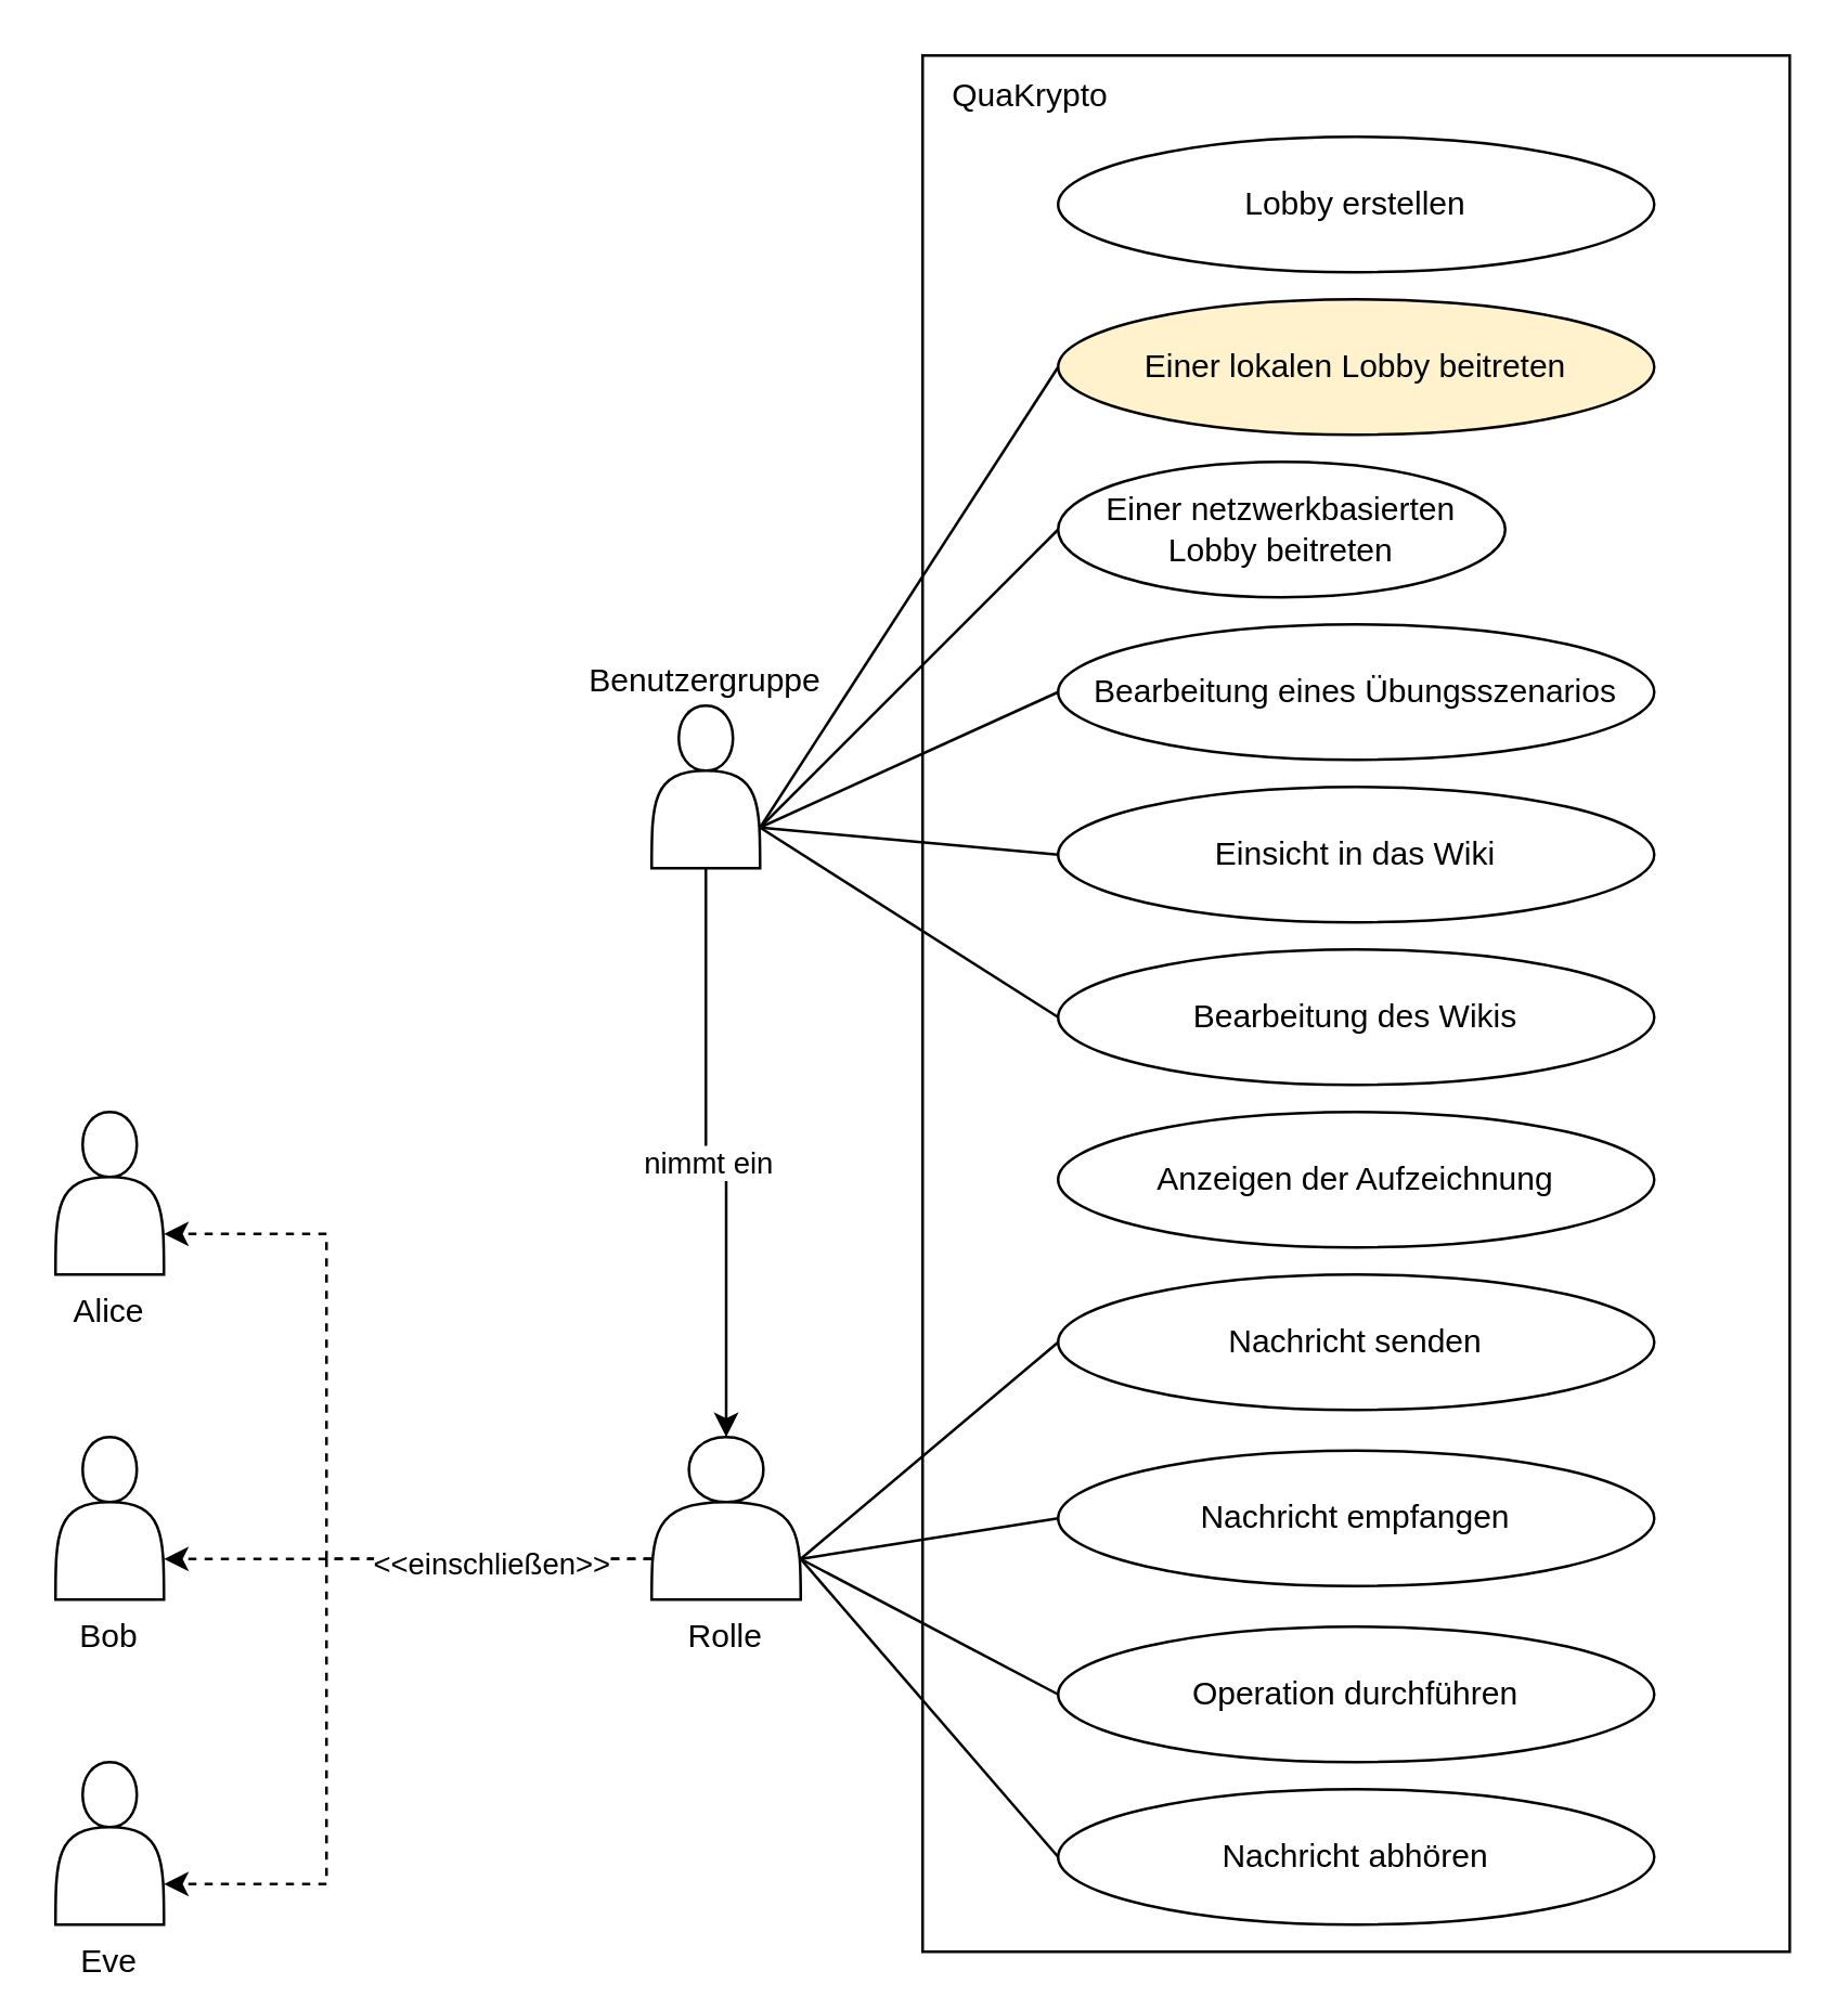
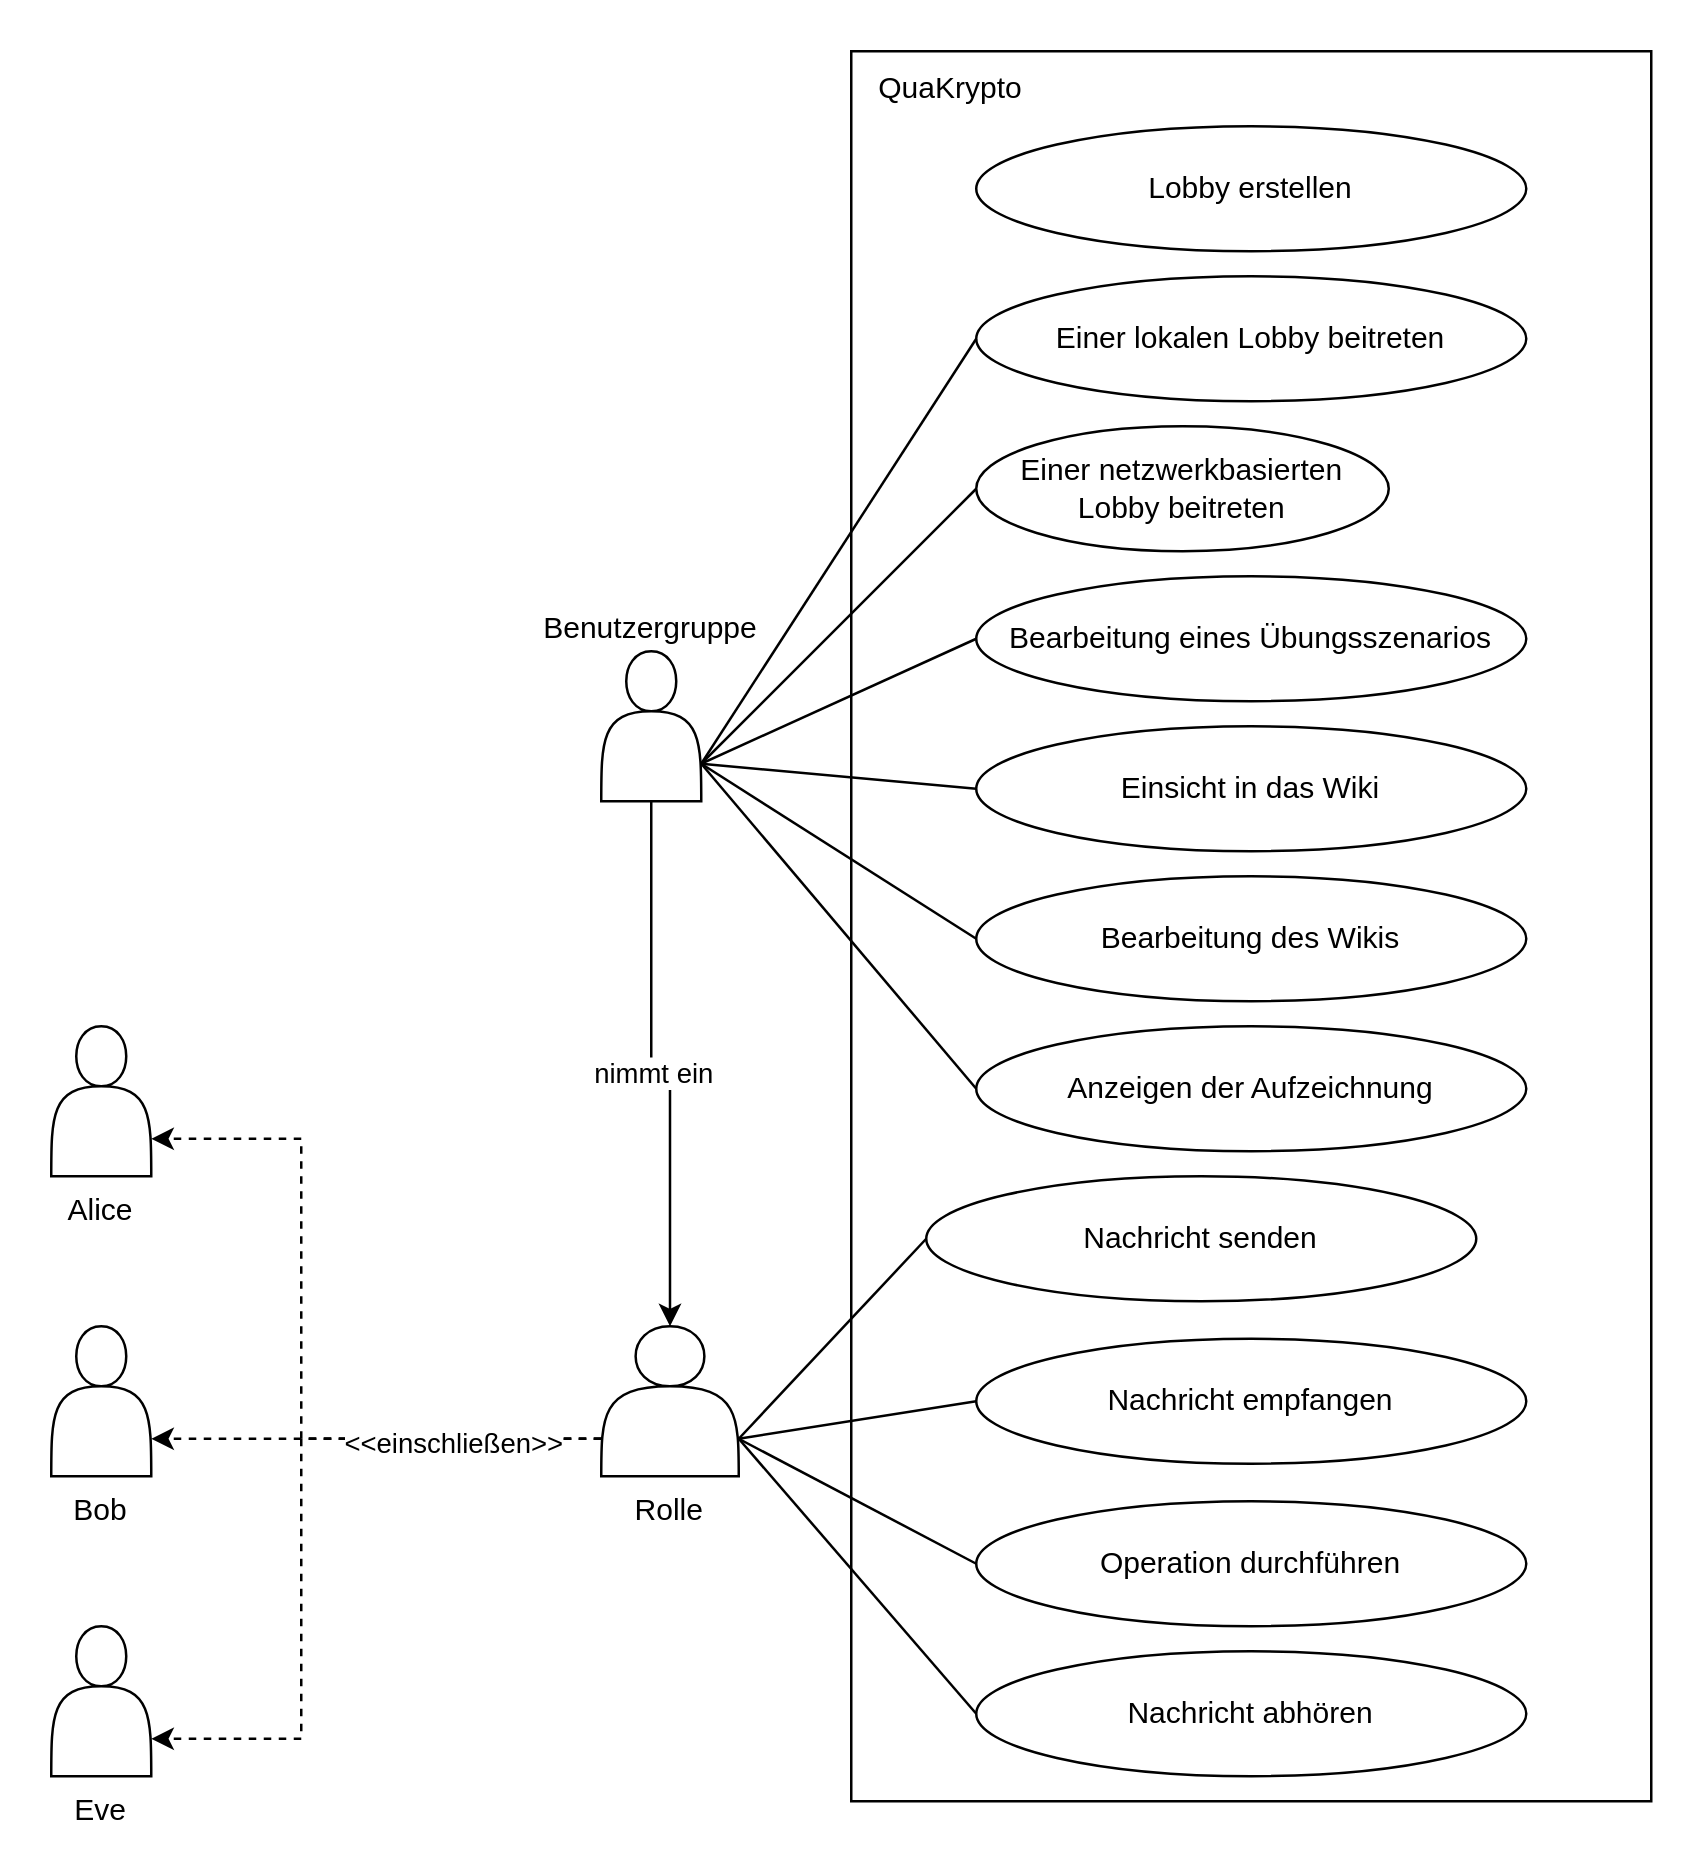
  <mxCell id="0" />
  <mxCell id="1" parent="0" />
  <mxCell id="2" style="edgeStyle=orthogonalEdgeStyle;rounded=0;orthogonalLoop=1;jettySize=auto;html=1;exitX=0;exitY=0.75;exitDx=0;exitDy=0;entryX=1;entryY=0.75;entryDx=0;entryDy=0;dashed=1;" parent="1" source="6" target="7" edge="1"><mxGeometry relative="1" as="geometry"><Array as="points"><mxPoint x="120" y="575" /><mxPoint x="120" y="455" /></Array></mxGeometry></mxCell>
  <mxCell id="3" style="edgeStyle=orthogonalEdgeStyle;rounded=0;orthogonalLoop=1;jettySize=auto;html=1;exitX=0;exitY=0.75;exitDx=0;exitDy=0;entryX=1;entryY=0.75;entryDx=0;entryDy=0;dashed=1;" parent="1" source="6" target="8" edge="1"><mxGeometry relative="1" as="geometry" /></mxCell>
  <mxCell id="4" style="edgeStyle=orthogonalEdgeStyle;rounded=0;orthogonalLoop=1;jettySize=auto;html=1;exitX=0;exitY=0.75;exitDx=0;exitDy=0;entryX=1;entryY=0.75;entryDx=0;entryDy=0;dashed=1;" parent="1" source="6" target="9" edge="1"><mxGeometry relative="1" as="geometry"><Array as="points"><mxPoint x="120" y="575" /><mxPoint x="120" y="695" /></Array></mxGeometry></mxCell>
  <mxCell id="5" value="&amp;lt;&amp;lt;einschließen&amp;gt;&amp;gt;" style="edgeLabel;html=1;align=center;verticalAlign=middle;resizable=0;points=[];" parent="4" vertex="1" connectable="0"><mxGeometry x="-0.671" y="1" relative="1" as="geometry"><mxPoint x="-11" as="offset" /></mxGeometry></mxCell>
  <mxCell id="6" value="Rolle" style="shape=actor;whiteSpace=wrap;html=1;labelPosition=center;verticalLabelPosition=bottom;align=center;verticalAlign=top;" parent="1" vertex="1"><mxGeometry x="240" y="530" width="55" height="60" as="geometry" /></mxCell>
  <mxCell id="7" value="Alice" style="shape=actor;whiteSpace=wrap;html=1;labelPosition=center;verticalLabelPosition=bottom;align=center;verticalAlign=top;" parent="1" vertex="1"><mxGeometry x="20" y="410" width="40" height="60" as="geometry" /></mxCell>
  <mxCell id="8" value="Bob" style="shape=actor;whiteSpace=wrap;html=1;labelPosition=center;verticalLabelPosition=bottom;align=center;verticalAlign=top;" parent="1" vertex="1"><mxGeometry x="20" y="530" width="40" height="60" as="geometry" /></mxCell>
  <mxCell id="9" value="Eve" style="shape=actor;whiteSpace=wrap;html=1;labelPosition=center;verticalLabelPosition=bottom;align=center;verticalAlign=top;" parent="1" vertex="1"><mxGeometry x="20" y="650" width="40" height="60" as="geometry" /></mxCell>
  <mxCell id="10" value="" style="rounded=0;whiteSpace=wrap;html=1;" parent="1" vertex="1"><mxGeometry x="340" y="20" width="320" height="700" as="geometry" /></mxCell>
  <mxCell id="11" value="QuaKrypto" style="text;html=1;strokeColor=none;fillColor=none;align=center;verticalAlign=middle;whiteSpace=wrap;rounded=0;" parent="1" vertex="1"><mxGeometry x="350" y="20" width="60" height="30" as="geometry" /></mxCell>
  <mxCell id="12" value="Einsicht in das Wiki" style="ellipse;whiteSpace=wrap;html=1;" parent="1" vertex="1"><mxGeometry x="390" y="290" width="220" height="50" as="geometry" /></mxCell>
  <mxCell id="13" value="Bearbeitung des Wikis" style="ellipse;whiteSpace=wrap;html=1;" parent="1" vertex="1"><mxGeometry x="390" y="350" width="220" height="50" as="geometry" /></mxCell>
- <mxCell id="14" value="Nachricht senden" style="ellipse;whiteSpace=wrap;html=1;" parent="1" vertex="1"><mxGeometry x="390" y="470" width="220" height="50" as="geometry" /></mxCell>
+ <mxCell id="14" value="Nachricht senden" style="ellipse;whiteSpace=wrap;html=1;" parent="1" vertex="1"><mxGeometry x="370" y="470" width="220" height="50" as="geometry" /></mxCell>
  <mxCell id="15" style="edgeStyle=orthogonalEdgeStyle;rounded=0;orthogonalLoop=1;jettySize=auto;html=1;exitX=0.5;exitY=1;exitDx=0;exitDy=0;entryX=0.5;entryY=0;entryDx=0;entryDy=0;" parent="1" source="19" target="6" edge="1"><mxGeometry relative="1" as="geometry" /></mxCell>
  <mxCell id="16" value="nimmt ein" style="edgeLabel;html=1;align=center;verticalAlign=middle;resizable=0;points=[];" parent="15" vertex="1" connectable="0"><mxGeometry x="-0.342" y="3" relative="1" as="geometry"><mxPoint x="-3" y="36" as="offset" /></mxGeometry></mxCell>
  <mxCell id="17" style="rounded=0;orthogonalLoop=1;jettySize=auto;html=1;exitX=1;exitY=0.75;exitDx=0;exitDy=0;entryX=0;entryY=0.5;entryDx=0;entryDy=0;endArrow=none;endFill=0;" parent="1" source="19" target="12" edge="1"><mxGeometry relative="1" as="geometry" /></mxCell>
  <mxCell id="18" style="rounded=0;orthogonalLoop=1;jettySize=auto;html=1;exitX=1;exitY=0.75;exitDx=0;exitDy=0;entryX=0;entryY=0.5;entryDx=0;entryDy=0;endArrow=none;endFill=0;" parent="1" source="19" target="13" edge="1"><mxGeometry relative="1" as="geometry" /></mxCell>
  <mxCell id="19" value="Benutzergruppe" style="shape=actor;whiteSpace=wrap;html=1;labelPosition=center;verticalLabelPosition=top;align=center;verticalAlign=bottom;" parent="1" vertex="1"><mxGeometry x="240" y="260" width="40" height="60" as="geometry" /></mxCell>
  <mxCell id="20" value="Nachricht empfangen" style="ellipse;whiteSpace=wrap;html=1;" parent="1" vertex="1"><mxGeometry x="390" y="535" width="220" height="50" as="geometry" /></mxCell>
  <mxCell id="21" value="Anzeigen der Aufzeichnung" style="ellipse;whiteSpace=wrap;html=1;" parent="1" vertex="1"><mxGeometry x="390" y="410" width="220" height="50" as="geometry" /></mxCell>
- <mxCell id="22" value="Einer lokalen Lobby beitreten" style="ellipse;whiteSpace=wrap;html=1;fillColor=#fff2cc;" parent="1" vertex="1"><mxGeometry x="390" y="110" width="220" height="50" as="geometry" /></mxCell>
+ <mxCell id="22" value="Einer lokalen Lobby beitreten" style="ellipse;whiteSpace=wrap;html=1;" parent="1" vertex="1"><mxGeometry x="390" y="110" width="220" height="50" as="geometry" /></mxCell>
  <mxCell id="23" value="Lobby erstellen" style="ellipse;whiteSpace=wrap;html=1;" parent="1" vertex="1"><mxGeometry x="390" width="220" height="50" as="geometry" y="50" /></mxCell>
  <mxCell id="24" value="Nachricht abhören" style="ellipse;whiteSpace=wrap;html=1;" parent="1" vertex="1"><mxGeometry x="390" y="660" width="220" height="50" as="geometry" /></mxCell>
  <mxCell id="25" value="Operation durchführen" style="ellipse;whiteSpace=wrap;html=1;" parent="1" vertex="1"><mxGeometry x="390" y="600" width="220" height="50" as="geometry" /></mxCell>
+ <mxCell id="26" style="rounded=0;orthogonalLoop=1;jettySize=auto;html=1;exitX=1;exitY=0.75;exitDx=0;exitDy=0;entryX=0;entryY=0.5;entryDx=0;entryDy=0;endArrow=none;endFill=0;" parent="1" source="19" target="21" edge="1"><mxGeometry relative="1" as="geometry"><mxPoint x="286" y="310" as="sourcePoint" /><mxPoint x="400" y="255" as="targetPoint" /></mxGeometry></mxCell>
  <mxCell id="27" style="rounded=0;orthogonalLoop=1;jettySize=auto;html=1;exitX=1;exitY=0.75;exitDx=0;exitDy=0;entryX=0;entryY=0.5;entryDx=0;entryDy=0;endArrow=none;endFill=0;" parent="1" source="19" target="22" edge="1"><mxGeometry relative="1" as="geometry"><mxPoint x="296" y="320" as="sourcePoint" /><mxPoint x="410" y="265" as="targetPoint" /></mxGeometry></mxCell>
  <mxCell id="28" style="rounded=0;orthogonalLoop=1;jettySize=auto;html=1;exitX=1;exitY=0.75;exitDx=0;exitDy=0;entryX=0;entryY=0.5;entryDx=0;entryDy=0;endArrow=none;endFill=0;" parent="1" source="6" target="14" edge="1"><mxGeometry relative="1" as="geometry"><mxPoint x="316" y="340" as="sourcePoint" /><mxPoint x="430" y="285" as="targetPoint" /></mxGeometry></mxCell>
  <mxCell id="29" style="rounded=0;orthogonalLoop=1;jettySize=auto;html=1;exitX=1;exitY=0.75;exitDx=0;exitDy=0;entryX=0;entryY=0.5;entryDx=0;entryDy=0;endArrow=none;endFill=0;" parent="1" source="6" target="20" edge="1"><mxGeometry relative="1" as="geometry"><mxPoint x="326" y="350" as="sourcePoint" /><mxPoint x="440" y="295" as="targetPoint" /></mxGeometry></mxCell>
  <mxCell id="30" style="rounded=0;orthogonalLoop=1;jettySize=auto;html=1;exitX=1;exitY=0.75;exitDx=0;exitDy=0;endArrow=none;endFill=0;entryX=0;entryY=0.5;entryDx=0;entryDy=0;" parent="1" source="6" target="24" edge="1"><mxGeometry relative="1" as="geometry"><mxPoint x="336" y="360" as="sourcePoint" /><mxPoint x="380" y="540" as="targetPoint" /></mxGeometry></mxCell>
  <mxCell id="31" style="rounded=0;orthogonalLoop=1;jettySize=auto;html=1;exitX=1;exitY=0.75;exitDx=0;exitDy=0;entryX=0;entryY=0.5;entryDx=0;entryDy=0;endArrow=none;endFill=0;" parent="1" source="6" target="25" edge="1"><mxGeometry relative="1" as="geometry"><mxPoint x="346" y="370" as="sourcePoint" /><mxPoint x="460" y="315" as="targetPoint" /></mxGeometry></mxCell>
  <mxCell id="32" value="Einer netzwerkbasierten Lobby beitreten" style="ellipse;whiteSpace=wrap;html=1;" parent="1" vertex="1"><mxGeometry x="390" y="170" width="165" height="50" as="geometry" /></mxCell>
  <mxCell id="33" value="" style="endArrow=none;html=1;rounded=0;exitX=1;exitY=0.75;exitDx=0;exitDy=0;entryX=0;entryY=0.5;entryDx=0;entryDy=0;" parent="1" source="19" target="32" edge="1"><mxGeometry width="50" height="50" relative="1" as="geometry"><mxPoint x="370" y="490" as="sourcePoint" /><mxPoint x="420" y="440" as="targetPoint" /></mxGeometry></mxCell>
  <mxCell id="34" value="Bearbeitung eines Übungsszenarios" style="ellipse;whiteSpace=wrap;html=1;" parent="1" vertex="1"><mxGeometry x="390" y="230" width="220" height="50" as="geometry" /></mxCell>
  <mxCell id="35" value="" style="endArrow=none;html=1;rounded=0;exitX=1;exitY=0.75;exitDx=0;exitDy=0;entryX=0;entryY=0.5;entryDx=0;entryDy=0;" parent="1" source="19" target="34" edge="1"><mxGeometry width="50" height="50" relative="1" as="geometry"><mxPoint x="290" y="315" as="sourcePoint" /><mxPoint x="400" y="315" as="targetPoint" /></mxGeometry></mxCell>
